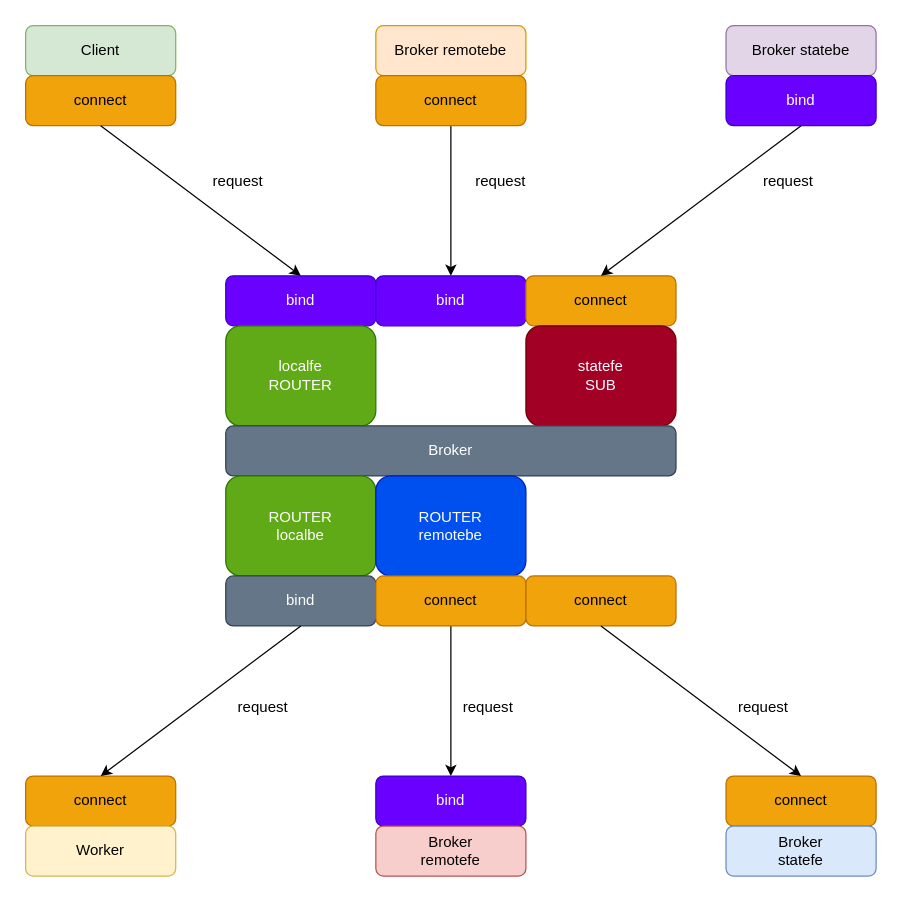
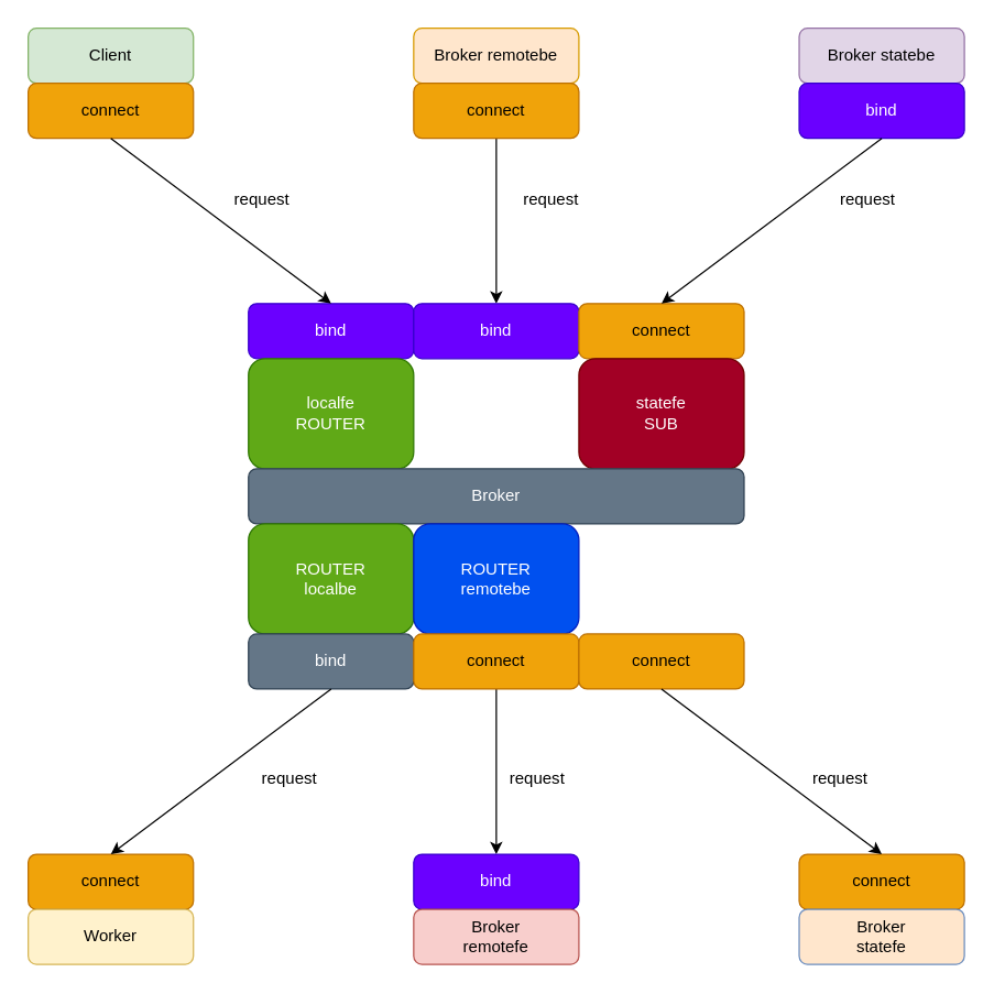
  <mxCell id="0" />
  <mxCell id="1" parent="0" />
  <mxCell id="2" value="Client" style="rounded=1;whiteSpace=wrap;html=1;fillColor=#d5e8d4;strokeColor=#82b366;" vertex="1" parent="1"><mxGeometry x="20" y="20" width="120" height="40" as="geometry" /></mxCell>
  <mxCell id="3" value="connect" style="rounded=1;whiteSpace=wrap;html=1;fillColor=#f0a30a;fontColor=#000000;strokeColor=#BD7000;" vertex="1" parent="1"><mxGeometry x="20" y="60" width="120" height="40" as="geometry" /></mxCell>
  <mxCell id="4" value="Broker remotebe" style="rounded=1;whiteSpace=wrap;html=1;fillColor=#ffe6cc;strokeColor=#d79b00;" vertex="1" parent="1"><mxGeometry x="300" y="20" width="120" height="40" as="geometry" /></mxCell>
  <mxCell id="5" style="edgeStyle=orthogonalEdgeStyle;rounded=0;orthogonalLoop=1;jettySize=auto;html=1;exitX=0.5;exitY=1;exitDx=0;exitDy=0;entryX=0.5;entryY=0;entryDx=0;entryDy=0;" edge="1" parent="1" source="6" target="10"><mxGeometry relative="1" as="geometry" /></mxCell>
  <mxCell id="6" value="connect" style="rounded=1;whiteSpace=wrap;html=1;fillColor=#f0a30a;fontColor=#000000;strokeColor=#BD7000;" vertex="1" parent="1"><mxGeometry x="300" y="60" width="120" height="40" as="geometry" /></mxCell>
  <mxCell id="7" value="Broker statebe" style="rounded=1;whiteSpace=wrap;html=1;fillColor=#e1d5e7;strokeColor=#9673a6;" vertex="1" parent="1"><mxGeometry x="580" y="20" width="120" height="40" as="geometry" /></mxCell>
  <mxCell id="8" value="bind" style="rounded=1;whiteSpace=wrap;html=1;fillColor=#6a00ff;fontColor=#ffffff;strokeColor=#3700CC;" vertex="1" parent="1"><mxGeometry x="580" y="60" width="120" height="40" as="geometry" /></mxCell>
  <mxCell id="9" value="bind" style="rounded=1;whiteSpace=wrap;html=1;fillColor=#6a00ff;fontColor=#ffffff;strokeColor=#3700CC;" vertex="1" parent="1"><mxGeometry x="180" y="220" width="120" height="40" as="geometry" /></mxCell>
  <mxCell id="10" value="bind" style="rounded=1;whiteSpace=wrap;html=1;fillColor=#6a00ff;fontColor=#ffffff;strokeColor=#3700CC;" vertex="1" parent="1"><mxGeometry x="300" y="220" width="120" height="40" as="geometry" /></mxCell>
  <mxCell id="11" value="connect" style="rounded=1;whiteSpace=wrap;html=1;fillColor=#f0a30a;fontColor=#000000;strokeColor=#BD7000;" vertex="1" parent="1"><mxGeometry x="420" y="220" width="120" height="40" as="geometry" /></mxCell>
  <mxCell id="12" value="localfe&lt;br&gt;ROUTER" style="rounded=1;whiteSpace=wrap;html=1;fillColor=#60a917;strokeColor=#2D7600;fontColor=#ffffff;" vertex="1" parent="1"><mxGeometry x="180" y="260" width="120" height="80" as="geometry" /></mxCell>
  <mxCell id="13" value="statefe&lt;br&gt;SUB" style="rounded=1;whiteSpace=wrap;html=1;fillColor=#a20025;strokeColor=#6F0000;fontColor=#ffffff;" vertex="1" parent="1"><mxGeometry x="420" y="260" width="120" height="80" as="geometry" /></mxCell>
  <mxCell id="14" value="Broker" style="rounded=1;whiteSpace=wrap;html=1;fillColor=#647687;fontColor=#ffffff;strokeColor=#314354;" vertex="1" parent="1"><mxGeometry x="180" y="340" width="360" height="40" as="geometry" /></mxCell>
  <mxCell id="15" value="ROUTER&lt;br&gt;localbe" style="rounded=1;whiteSpace=wrap;html=1;fillColor=#60a917;strokeColor=#2D7600;fontColor=#ffffff;" vertex="1" parent="1"><mxGeometry x="180" y="380" width="120" height="80" as="geometry" /></mxCell>
  <mxCell id="16" value="ROUTER&lt;br&gt;remotebe" style="rounded=1;whiteSpace=wrap;html=1;fillColor=#0050ef;strokeColor=#001DBC;fontColor=#ffffff;" vertex="1" parent="1"><mxGeometry x="300" y="380" width="120" height="80" as="geometry" /></mxCell>
  <mxCell id="17" value="bind" style="rounded=1;whiteSpace=wrap;html=1;fillColor=#647687;fontColor=#ffffff;strokeColor=#314354;" vertex="1" parent="1"><mxGeometry x="180" y="460" width="120" height="40" as="geometry" /></mxCell>
  <mxCell id="18" style="edgeStyle=orthogonalEdgeStyle;rounded=0;orthogonalLoop=1;jettySize=auto;html=1;exitX=0.5;exitY=1;exitDx=0;exitDy=0;entryX=0.5;entryY=0;entryDx=0;entryDy=0;" edge="1" parent="1" source="19" target="23"><mxGeometry relative="1" as="geometry" /></mxCell>
  <mxCell id="19" value="connect" style="rounded=1;whiteSpace=wrap;html=1;fillColor=#f0a30a;fontColor=#000000;strokeColor=#BD7000;" vertex="1" parent="1"><mxGeometry x="300" y="460" width="120" height="40" as="geometry" /></mxCell>
  <mxCell id="20" value="connect" style="rounded=1;whiteSpace=wrap;html=1;fillColor=#f0a30a;fontColor=#000000;strokeColor=#BD7000;" vertex="1" parent="1"><mxGeometry x="420" y="460" width="120" height="40" as="geometry" /></mxCell>
  <mxCell id="21" value="connect" style="rounded=1;whiteSpace=wrap;html=1;fillColor=#f0a30a;fontColor=#000000;strokeColor=#BD7000;" vertex="1" parent="1"><mxGeometry x="20" y="620" width="120" height="40" as="geometry" /></mxCell>
  <mxCell id="22" value="Worker" style="rounded=1;whiteSpace=wrap;html=1;fillColor=#fff2cc;strokeColor=#d6b656;" vertex="1" parent="1"><mxGeometry x="20" y="660" width="120" height="40" as="geometry" /></mxCell>
  <mxCell id="23" value="bind" style="rounded=1;whiteSpace=wrap;html=1;fillColor=#6a00ff;fontColor=#ffffff;strokeColor=#3700CC;" vertex="1" parent="1"><mxGeometry x="300" y="620" width="120" height="40" as="geometry" /></mxCell>
  <mxCell id="24" value="Broker&lt;br&gt;remotefe" style="rounded=1;whiteSpace=wrap;html=1;fillColor=#f8cecc;strokeColor=#b85450;" vertex="1" parent="1"><mxGeometry x="300" y="660" width="120" height="40" as="geometry" /></mxCell>
  <mxCell id="25" value="connect" style="rounded=1;whiteSpace=wrap;html=1;fillColor=#f0a30a;fontColor=#000000;strokeColor=#BD7000;" vertex="1" parent="1"><mxGeometry x="580" y="620" width="120" height="40" as="geometry" /></mxCell>
- <mxCell id="26" value="Broker&lt;br&gt;statefe" style="rounded=1;whiteSpace=wrap;html=1;fillColor=#dae8fc;strokeColor=#6c8ebf;" vertex="1" parent="1"><mxGeometry x="580" y="660" width="120" height="40" as="geometry" /></mxCell>
+ <mxCell id="26" value="Broker&lt;br&gt;statefe" style="rounded=1;whiteSpace=wrap;html=1;fillColor=#ffe6cc;strokeColor=#6c8ebf;" vertex="1" parent="1"><mxGeometry x="580" y="660" width="120" height="40" as="geometry" /></mxCell>
  <mxCell id="27" value="" style="endArrow=classic;html=1;rounded=0;exitX=0.5;exitY=1;exitDx=0;exitDy=0;entryX=0.5;entryY=0;entryDx=0;entryDy=0;" edge="1" parent="1" source="3" target="9"><mxGeometry width="50" height="50" relative="1" as="geometry"><mxPoint x="400" y="410" as="sourcePoint" /><mxPoint x="450" y="360" as="targetPoint" /></mxGeometry></mxCell>
  <mxCell id="28" value="" style="endArrow=classic;html=1;rounded=0;entryX=0.5;entryY=0;entryDx=0;entryDy=0;exitX=0.5;exitY=1;exitDx=0;exitDy=0;" edge="1" parent="1" source="8" target="11"><mxGeometry width="50" height="50" relative="1" as="geometry"><mxPoint x="400" y="410" as="sourcePoint" /><mxPoint x="450" y="360" as="targetPoint" /></mxGeometry></mxCell>
  <mxCell id="29" value="" style="endArrow=classic;html=1;rounded=0;exitX=0.5;exitY=1;exitDx=0;exitDy=0;entryX=0.5;entryY=0;entryDx=0;entryDy=0;" edge="1" parent="1" source="17" target="21"><mxGeometry width="50" height="50" relative="1" as="geometry"><mxPoint x="400" y="410" as="sourcePoint" /><mxPoint x="450" y="360" as="targetPoint" /></mxGeometry></mxCell>
  <mxCell id="30" value="" style="endArrow=classic;html=1;rounded=0;exitX=0.5;exitY=1;exitDx=0;exitDy=0;entryX=0.5;entryY=0;entryDx=0;entryDy=0;" edge="1" parent="1" source="20" target="25"><mxGeometry width="50" height="50" relative="1" as="geometry"><mxPoint x="400" y="410" as="sourcePoint" /><mxPoint x="450" y="360" as="targetPoint" /></mxGeometry></mxCell>
  <mxCell id="31" value="request" style="text;html=1;align=center;verticalAlign=middle;whiteSpace=wrap;rounded=0;" vertex="1" parent="1"><mxGeometry x="160" y="130" width="60" height="30" as="geometry" /></mxCell>
  <mxCell id="32" value="request" style="text;html=1;align=center;verticalAlign=middle;whiteSpace=wrap;rounded=0;" vertex="1" parent="1"><mxGeometry x="370" y="130" width="60" height="30" as="geometry" /></mxCell>
  <mxCell id="33" value="request" style="text;html=1;align=center;verticalAlign=middle;whiteSpace=wrap;rounded=0;" vertex="1" parent="1"><mxGeometry x="600" y="130" width="60" height="30" as="geometry" /></mxCell>
  <mxCell id="34" value="request" style="text;html=1;align=center;verticalAlign=middle;whiteSpace=wrap;rounded=0;" vertex="1" parent="1"><mxGeometry x="180" y="550" width="60" height="30" as="geometry" /></mxCell>
  <mxCell id="35" value="request" style="text;html=1;align=center;verticalAlign=middle;whiteSpace=wrap;rounded=0;" vertex="1" parent="1"><mxGeometry x="360" y="550" width="60" height="30" as="geometry" /></mxCell>
  <mxCell id="36" value="request" style="text;html=1;align=center;verticalAlign=middle;whiteSpace=wrap;rounded=0;" vertex="1" parent="1"><mxGeometry x="580" y="550" width="60" height="30" as="geometry" /></mxCell>
